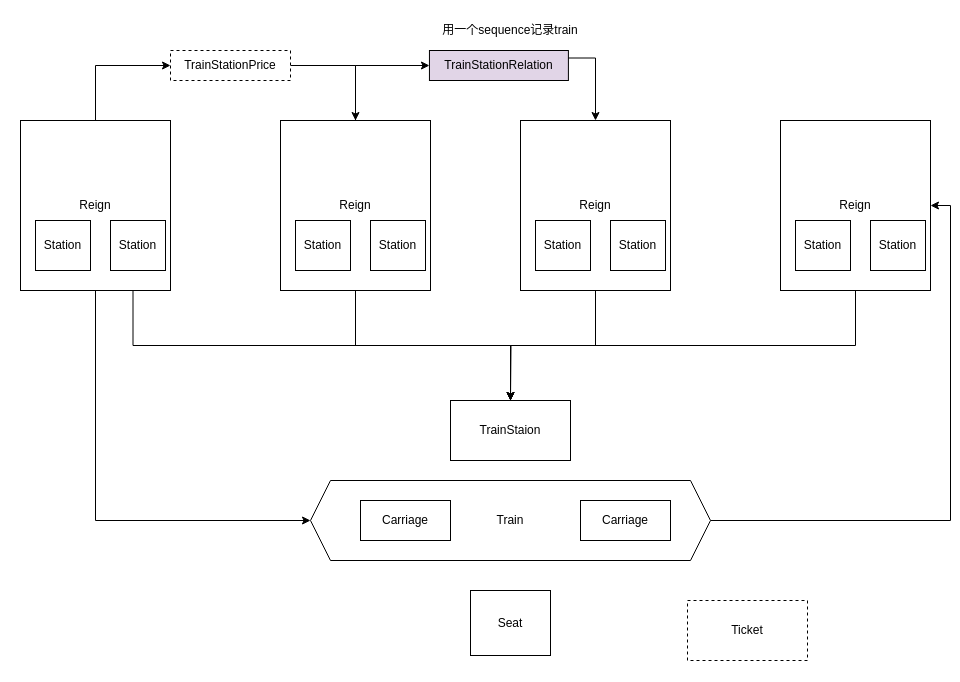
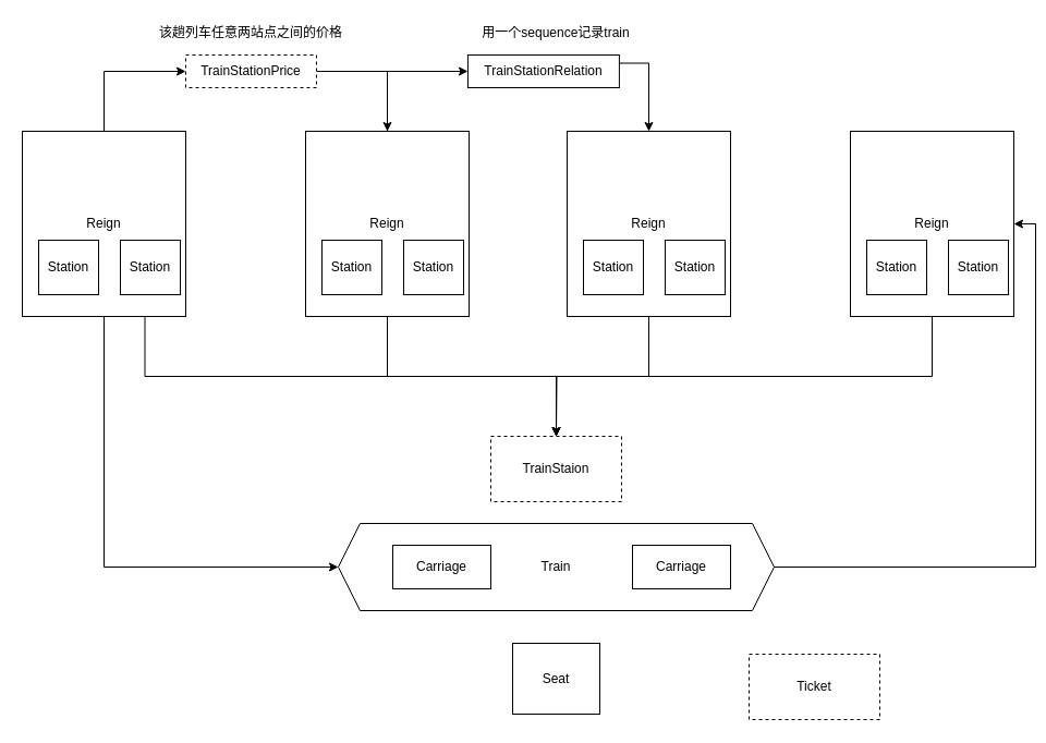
  <mxCell id="0" />
  <mxCell id="1" parent="0" />
  <mxCell id="2" style="edgeStyle=orthogonalEdgeStyle;rounded=0;orthogonalLoop=1;jettySize=auto;html=1;exitX=0.5;exitY=1;exitDx=0;exitDy=0;entryX=0;entryY=0.5;entryDx=0;entryDy=0;" edge="1" parent="1" source="5" target="9"><mxGeometry relative="1" as="geometry"><mxPoint x="310" y="205" as="targetPoint" /></mxGeometry></mxCell>
  <mxCell id="3" style="edgeStyle=orthogonalEdgeStyle;rounded=0;orthogonalLoop=1;jettySize=auto;html=1;exitX=0.75;exitY=1;exitDx=0;exitDy=0;entryX=0.5;entryY=0;entryDx=0;entryDy=0;" edge="1" parent="1" source="5" target="29"><mxGeometry relative="1" as="geometry" /></mxCell>
  <mxCell id="4" style="edgeStyle=orthogonalEdgeStyle;rounded=0;orthogonalLoop=1;jettySize=auto;html=1;exitX=0.5;exitY=0;exitDx=0;exitDy=0;entryX=0;entryY=0.5;entryDx=0;entryDy=0;" edge="1" parent="1" source="5" target="31"><mxGeometry relative="1" as="geometry" /></mxCell>
  <mxCell id="5" value="Reign" style="rounded=0;whiteSpace=wrap;html=1;" vertex="1" parent="1"><mxGeometry x="20" y="120" width="150" height="170" as="geometry" /></mxCell>
  <mxCell id="6" value="Station" style="rounded=0;whiteSpace=wrap;html=1;" vertex="1" parent="1"><mxGeometry x="35" y="220" width="55" height="50" as="geometry" /></mxCell>
  <mxCell id="7" value="Station" style="rounded=0;whiteSpace=wrap;html=1;" vertex="1" parent="1"><mxGeometry x="110" y="220" width="55" height="50" as="geometry" /></mxCell>
  <mxCell id="8" style="edgeStyle=orthogonalEdgeStyle;rounded=0;orthogonalLoop=1;jettySize=auto;html=1;entryX=1;entryY=0.5;entryDx=0;entryDy=0;" edge="1" parent="1" source="9" target="20"><mxGeometry relative="1" as="geometry" /></mxCell>
  <mxCell id="9" value="Train" style="shape=hexagon;perimeter=hexagonPerimeter2;whiteSpace=wrap;html=1;fixedSize=1;" vertex="1" parent="1"><mxGeometry x="310" y="480" width="400" height="80" as="geometry" /></mxCell>
  <mxCell id="10" value="" style="group" vertex="1" connectable="0" parent="1"><mxGeometry x="280" y="120" width="150" height="170" as="geometry" /></mxCell>
  <mxCell id="11" value="Reign" style="rounded=0;whiteSpace=wrap;html=1;" vertex="1" parent="10"><mxGeometry width="150" height="170" as="geometry" /></mxCell>
  <mxCell id="12" value="Station" style="rounded=0;whiteSpace=wrap;html=1;" vertex="1" parent="10"><mxGeometry x="15" y="100" width="55" height="50" as="geometry" /></mxCell>
  <mxCell id="13" value="Station" style="rounded=0;whiteSpace=wrap;html=1;" vertex="1" parent="10"><mxGeometry x="90" y="100" width="55" height="50" as="geometry" /></mxCell>
  <mxCell id="14" value="" style="group" vertex="1" connectable="0" parent="1"><mxGeometry x="520" y="120" width="150" height="170" as="geometry" /></mxCell>
  <mxCell id="15" style="edgeStyle=orthogonalEdgeStyle;rounded=0;orthogonalLoop=1;jettySize=auto;html=1;exitX=0.5;exitY=1;exitDx=0;exitDy=0;" edge="1" parent="14" source="16"><mxGeometry relative="1" as="geometry"><mxPoint x="-10" y="280" as="targetPoint" /></mxGeometry></mxCell>
  <mxCell id="16" value="Reign" style="rounded=0;whiteSpace=wrap;html=1;" vertex="1" parent="14"><mxGeometry width="150" height="170" as="geometry" /></mxCell>
  <mxCell id="17" value="Station" style="rounded=0;whiteSpace=wrap;html=1;" vertex="1" parent="14"><mxGeometry x="15" y="100" width="55" height="50" as="geometry" /></mxCell>
  <mxCell id="18" value="Station" style="rounded=0;whiteSpace=wrap;html=1;" vertex="1" parent="14"><mxGeometry x="90" y="100" width="55" height="50" as="geometry" /></mxCell>
  <mxCell id="19" value="" style="group" vertex="1" connectable="0" parent="1"><mxGeometry x="780" y="120" width="150" height="170" as="geometry" /></mxCell>
  <mxCell id="20" value="Reign" style="rounded=0;whiteSpace=wrap;html=1;" vertex="1" parent="19"><mxGeometry width="150" height="170" as="geometry" /></mxCell>
  <mxCell id="21" value="Station" style="rounded=0;whiteSpace=wrap;html=1;" vertex="1" parent="19"><mxGeometry x="15" y="100" width="55" height="50" as="geometry" /></mxCell>
  <mxCell id="22" value="Station" style="rounded=0;whiteSpace=wrap;html=1;" vertex="1" parent="19"><mxGeometry x="90" y="100" width="55" height="50" as="geometry" /></mxCell>
  <mxCell id="23" value="Carriage" style="rounded=0;whiteSpace=wrap;html=1;" vertex="1" parent="1"><mxGeometry x="360" y="500" width="90" height="40" as="geometry" /></mxCell>
  <mxCell id="24" value="Carriage" style="rounded=0;whiteSpace=wrap;html=1;" vertex="1" parent="1"><mxGeometry x="580" y="500" width="90" height="40" as="geometry" /></mxCell>
  <mxCell id="25" style="edgeStyle=orthogonalEdgeStyle;rounded=0;orthogonalLoop=1;jettySize=auto;html=1;exitX=0.5;exitY=1;exitDx=0;exitDy=0;entryX=0.5;entryY=0;entryDx=0;entryDy=0;" edge="1" parent="1" source="11" target="29"><mxGeometry relative="1" as="geometry" /></mxCell>
  <mxCell id="26" style="edgeStyle=orthogonalEdgeStyle;rounded=0;orthogonalLoop=1;jettySize=auto;html=1;exitX=0.5;exitY=1;exitDx=0;exitDy=0;entryX=0.5;entryY=0;entryDx=0;entryDy=0;" edge="1" parent="1" source="20" target="29"><mxGeometry relative="1" as="geometry" /></mxCell>
  <mxCell id="27" style="edgeStyle=orthogonalEdgeStyle;rounded=0;orthogonalLoop=1;jettySize=auto;html=1;entryX=0.5;entryY=0;entryDx=0;entryDy=0;" edge="1" parent="1" source="31" target="11"><mxGeometry relative="1" as="geometry"><Array as="points"><mxPoint x="355" y="65" /></Array></mxGeometry></mxCell>
  <mxCell id="28" value="" style="group" vertex="1" connectable="0" parent="1"><mxGeometry x="450" y="400" width="380" height="60" as="geometry" /></mxCell>
- <mxCell id="29" value="TrainStaion" style="rounded=0;whiteSpace=wrap;html=1;" vertex="1" parent="28"><mxGeometry width="120" height="60" as="geometry" /></mxCell>
+ <mxCell id="29" value="TrainStaion" style="rounded=0;whiteSpace=wrap;html=1;dashed=1;" vertex="1" parent="28"><mxGeometry width="120" height="60" as="geometry" /></mxCell>
  <mxCell id="30" value="" style="group" vertex="1" connectable="0" parent="1"><mxGeometry x="145" y="20" width="170" height="60" as="geometry" /></mxCell>
  <mxCell id="31" value="TrainStationPrice" style="rounded=0;whiteSpace=wrap;html=1;dashed=1;" vertex="1" parent="30"><mxGeometry x="25" y="30" width="120" height="30" as="geometry" /></mxCell>
+ <mxCell id="32" value="该趟列车任意两站点之间的价格" style="text;html=1;align=center;verticalAlign=middle;whiteSpace=wrap;rounded=0;" vertex="1" parent="30"><mxGeometry width="170" height="20" as="geometry" /></mxCell>
  <mxCell id="33" value="" style="group" vertex="1" connectable="0" parent="1"><mxGeometry x="400" y="20" width="220" height="60" as="geometry" /></mxCell>
- <mxCell id="34" value="TrainStationRelation" style="rounded=0;whiteSpace=wrap;html=1;fillColor=#e1d5e7;" vertex="1" parent="33"><mxGeometry x="28.947" y="30" width="138.947" height="30" as="geometry" /></mxCell>
+ <mxCell id="34" value="TrainStationRelation" style="rounded=0;whiteSpace=wrap;html=1;" vertex="1" parent="33"><mxGeometry x="28.947" y="30" width="138.947" height="30" as="geometry" /></mxCell>
  <mxCell id="35" value="用一个sequence记录train" style="text;html=1;align=center;verticalAlign=middle;whiteSpace=wrap;rounded=0;" vertex="1" parent="33"><mxGeometry width="220" height="20" as="geometry" /></mxCell>
  <mxCell id="36" style="edgeStyle=orthogonalEdgeStyle;rounded=0;orthogonalLoop=1;jettySize=auto;html=1;entryX=0;entryY=0.5;entryDx=0;entryDy=0;exitX=0.5;exitY=0;exitDx=0;exitDy=0;" edge="1" parent="1" source="11" target="34"><mxGeometry relative="1" as="geometry" /></mxCell>
  <mxCell id="37" style="edgeStyle=orthogonalEdgeStyle;rounded=0;orthogonalLoop=1;jettySize=auto;html=1;exitX=1;exitY=0.25;exitDx=0;exitDy=0;entryX=0.5;entryY=0;entryDx=0;entryDy=0;" edge="1" parent="1" source="34" target="16"><mxGeometry relative="1" as="geometry" /></mxCell>
  <mxCell id="38" value="Seat" style="whiteSpace=wrap;html=1;aspect=fixed;" vertex="1" parent="1"><mxGeometry x="470" y="590" width="80" height="65" as="geometry" /></mxCell>
  <mxCell id="39" value="Ticket" style="rounded=0;whiteSpace=wrap;html=1;dashed=1;" vertex="1" parent="1"><mxGeometry x="687" y="600" width="120" height="60" as="geometry" /></mxCell>
